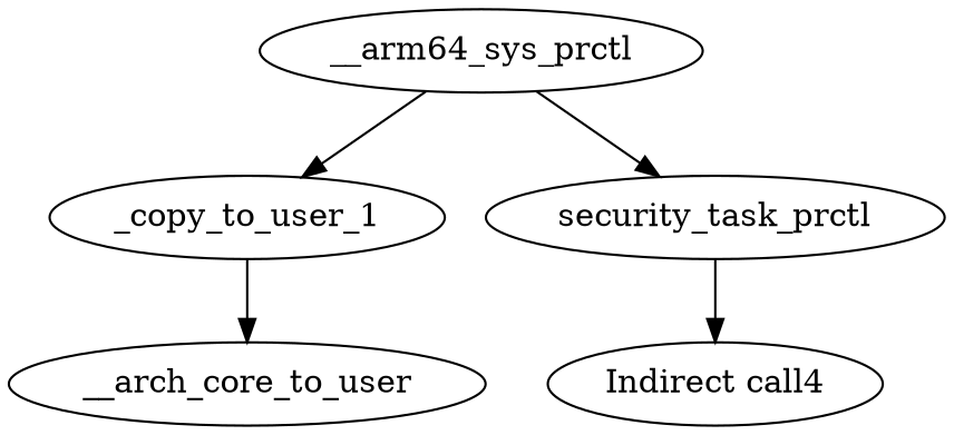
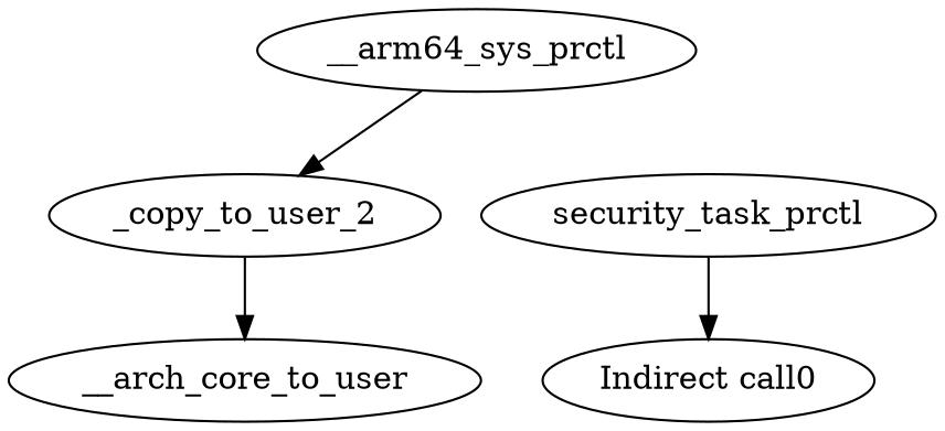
  digraph {
    node [color=black]
    edge [color=black]
    __arm64_sys_prctl
-   _copy_to_user_2 [label=_copy_to_user_1]
+   _copy_to_user_2
    security_task_prctl
    n4 [label=__arch_core_to_user]
-   "Indirect call0" [label="Indirect call4"]
+   "Indirect call0"
    __arm64_sys_prctl -> _copy_to_user_2
-   __arm64_sys_prctl -> security_task_prctl
    _copy_to_user_2 -> n4
    security_task_prctl -> "Indirect call0"
  }
